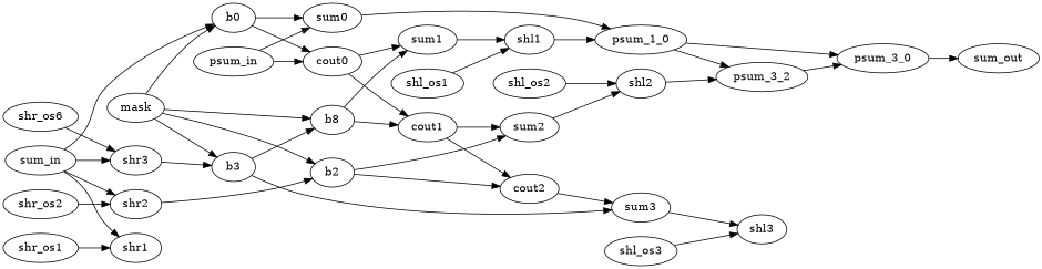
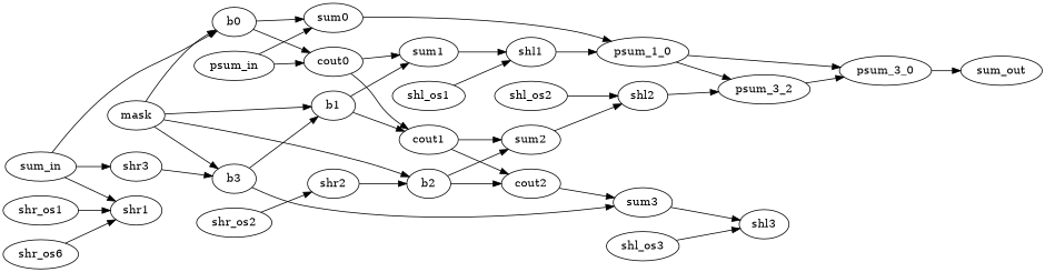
  digraph {
    rankdir=LR
    node [opcode=and]
    edge [operand=0]
    sum_in [opcode=input]
    b0
    shr1 [opcode=shrl]
    shr2 [opcode=shrl]
    shr3 [opcode=shrl]
    sum0 [opcode=xor]
    cout0
    b2
    b3
    n10 [label=psum_in opcode=input]
    psum_1_0 [opcode=or]
    sum1 [opcode=xor]
    cout1
    mask [opcode=const value=1]
-   b1 [label=b8]
+   b1
    sum2 [opcode=xor]
    cout2
    sum3 [opcode=xor]
    shr_os1 [opcode=const value=1]
    shr_os2 [opcode=const value=2]
    n21 [label=shr_os6 opcode=const value=3]
    shl1 [opcode=shl]
    shl2 [opcode=shl]
    shl3 [opcode=shl]
    psum_3_2 [opcode=or]
    psum_3_0 [opcode=or]
    shl_os1 [opcode=const value=1]
    shl_os2 [opcode=const value=2]
    shl_os3 [opcode=const value=3]
    sum_out [opcode=output]
    sum_in -> b0
    sum_in -> shr1
-   sum_in -> shr2
    sum_in -> shr3
    b0 -> sum0
    b0 -> cout0
    shr2 -> b2
    shr3 -> b3
    sum0 -> psum_1_0
    cout0 -> sum1 [operand=1]
    cout0 -> cout1 [operand=1]
    b2 -> sum2
    b2 -> cout2
    b3 -> b1
    b3 -> sum3
    n10 -> sum0 [operand=1]
    n10 -> cout0 [operand=1]
    psum_1_0 -> psum_3_2 [operand=1]
    psum_1_0 -> psum_3_0
    sum1 -> shl1
    cout1 -> sum2 [operand=1]
    cout1 -> cout2 [operand=1]
    mask -> b0 [operand=1]
    mask -> b2 [operand=1]
    mask -> b3 [operand=1]
    mask -> b1 [operand=1]
    b1 -> sum1
    b1 -> cout1
    sum2 -> shl2
    cout2 -> sum3 [operand=1]
    sum3 -> shl3
    shr_os1 -> shr1 [operand=1]
    shr_os2 -> shr2 [operand=1]
-   n21 -> shr3 [operand=1]
+   n21 -> shr1 [operand=1]
    shl1 -> psum_1_0 [operand=1]
    shl2 -> psum_3_2
    psum_3_2 -> psum_3_0 [operand=1]
    psum_3_0 -> sum_out
    shl_os1 -> shl1 [operand=1]
    shl_os2 -> shl2 [operand=1]
    shl_os3 -> shl3 [operand=1]
  }
